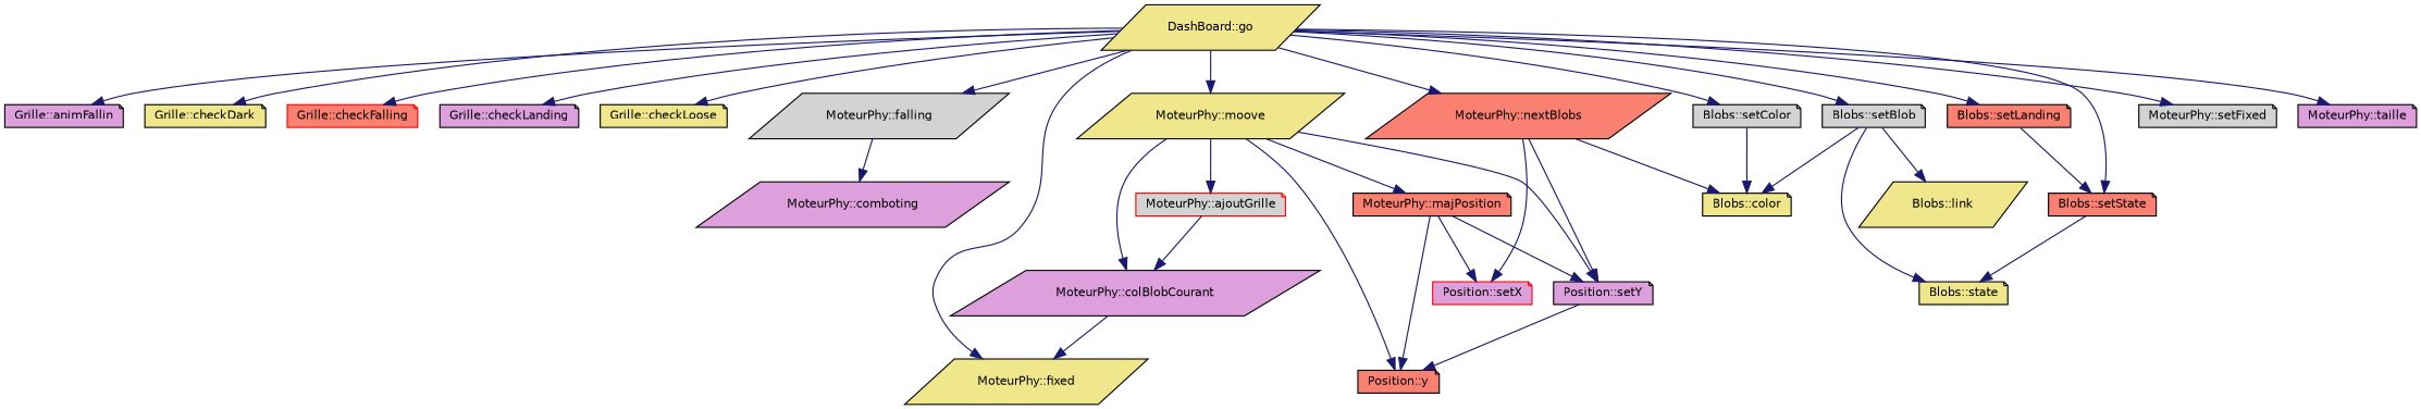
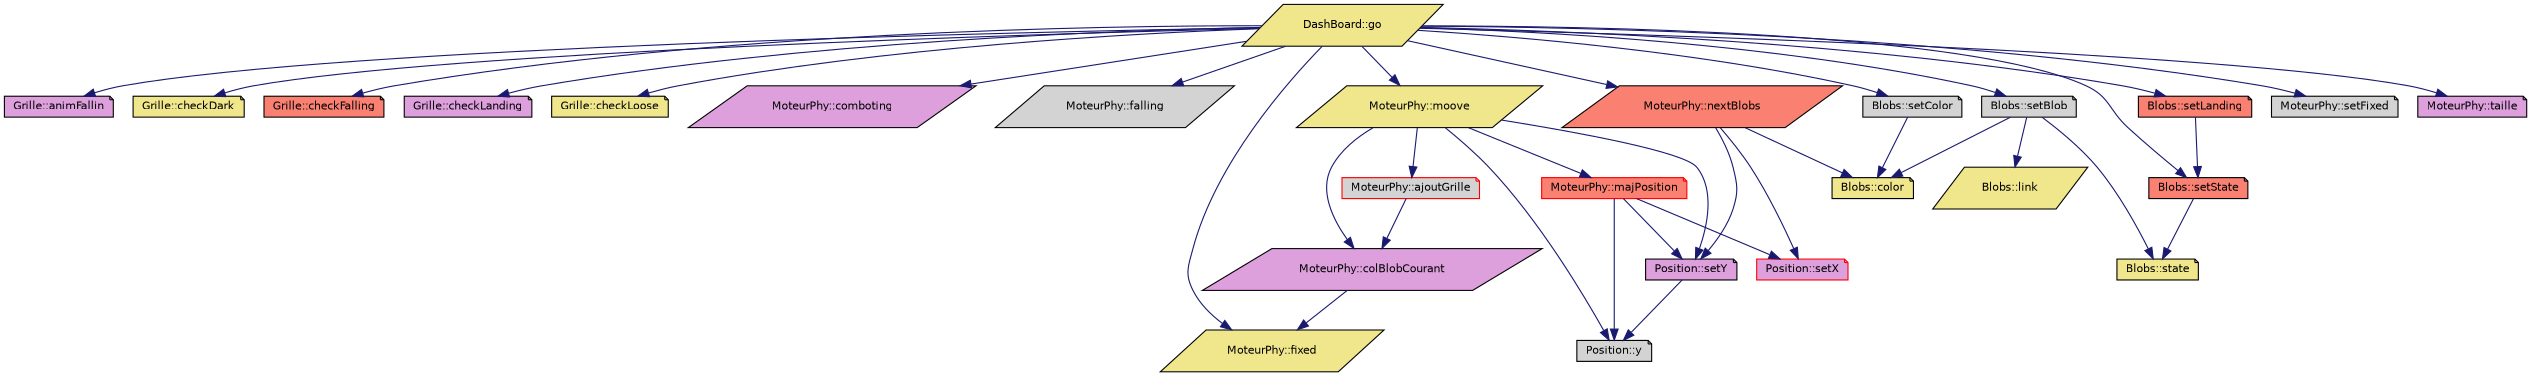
  digraph {
    rankdir=TB
    node [color=black fillcolor=khaki fontname=Helvetica fontsize=10 shape=note style=filled]
    edge [color=midnightblue fontname=Helvetica fontsize=10 labelfontname=Helvetica labelfontsize=10 style=solid]
    n1 [fontcolor=black height=0.2 label="DashBoard::go" shape=parallelogram width=0.4]
    n2 [fillcolor=plum height=0.2 label="Grille::animFallin" width=0.4]
    n3 [height=0.2 label="Grille::checkDark" width=0.4]
-   n4 [color=red fillcolor=salmon height=0.2 label="Grille::checkFalling" width=0.4]
+   n4 [fillcolor=salmon height=0.2 label="Grille::checkFalling" width=0.4]
    n5 [fillcolor=plum height=0.2 label="Grille::checkLanding" width=0.4]
    n6 [height=0.2 label="Grille::checkLoose" width=0.4]
    n7 [fillcolor=plum height=0.2 label="MoteurPhy::comboting" shape=parallelogram width=0.4]
    n8 [fillcolor=lightgrey height=0.2 label="MoteurPhy::falling" shape=parallelogram width=0.4]
    n9 [height=0.2 label="MoteurPhy::fixed" shape=parallelogram width=0.4]
    n10 [height=0.2 label="MoteurPhy::moove" shape=parallelogram width=0.4]
    n11 [fillcolor=salmon height=0.2 label="MoteurPhy::nextBlobs" shape=parallelogram width=0.4]
    n12 [fillcolor=lightgrey height=0.2 label="Blobs::setBlob" width=0.4]
    n13 [fillcolor=lightgrey height=0.2 label="Blobs::setColor" width=0.4]
    n14 [fillcolor=lightgrey height=0.2 label="MoteurPhy::setFixed" width=0.4]
    n15 [fillcolor=salmon height=0.2 label="Blobs::setLanding" width=0.4]
    n16 [fillcolor=salmon height=0.2 label="Blobs::setState" width=0.4]
    n17 [fillcolor=plum height=0.2 label="MoteurPhy::taille" width=0.4]
    n18 [color=red fillcolor=lightgrey height=0.2 label="MoteurPhy::ajoutGrille" width=0.4]
    n19 [fillcolor=plum height=0.2 label="MoteurPhy::colBlobCourant" shape=parallelogram width=0.4]
-   n20 [fillcolor=salmon height=0.2 label="MoteurPhy::majPosition" width=0.4]
+   n20 [color=red fillcolor=salmon height=0.2 label="MoteurPhy::majPosition" width=0.4]
    n21 [fillcolor=plum height=0.2 label="Position::setY" width=0.4]
-   n22 [fillcolor=salmon height=0.2 label="Position::y" width=0.4]
+   n22 [fillcolor=lightgrey height=0.2 label="Position::y" width=0.4]
    n23 [color=red fillcolor=plum height=0.2 label="Position::setX" width=0.4]
    n24 [height=0.2 label="Blobs::color" width=0.4]
    n25 [height=0.2 label="Blobs::link" shape=parallelogram width=0.4]
    n26 [height=0.2 label="Blobs::state" width=0.4]
    n1 -> n2
    n1 -> n3
    n1 -> n4
    n1 -> n5
    n1 -> n6
-   n8 -> n7
+   n1 -> n7
    n1 -> n8
    n1 -> n9
    n1 -> n10
    n1 -> n11
    n1 -> n12
    n1 -> n13
    n1 -> n14
    n1 -> n15
    n1 -> n16
    n1 -> n17
    n10 -> n18
    n10 -> n19
    n10 -> n20
    n10 -> n21
    n10 -> n22
    n11 -> n21
    n11 -> n23
    n11 -> n24
    n12 -> n24
    n12 -> n25
    n12 -> n26
    n13 -> n24
    n15 -> n16
    n16 -> n26
    n18 -> n19
    n19 -> n9
    n20 -> n21
    n20 -> n22
    n20 -> n23
    n21 -> n22
  }
